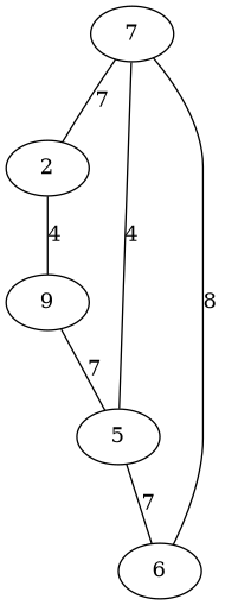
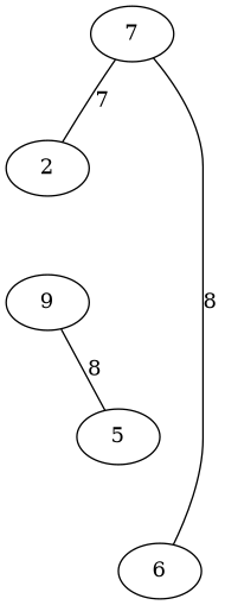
  graph {
    n1 [label=7]
    2
    5
    6
    n5 [label=9]
    n1 -- 2 [label=7]
-   n1 -- 5 [label=4]
    n1 -- 6 [label=8]
-   2 -- n5 [label=4]
-   5 -- 6 [label=7]
-   n5 -- 5 [label=7]
+   n5 -- 5 [label=8]
  }
